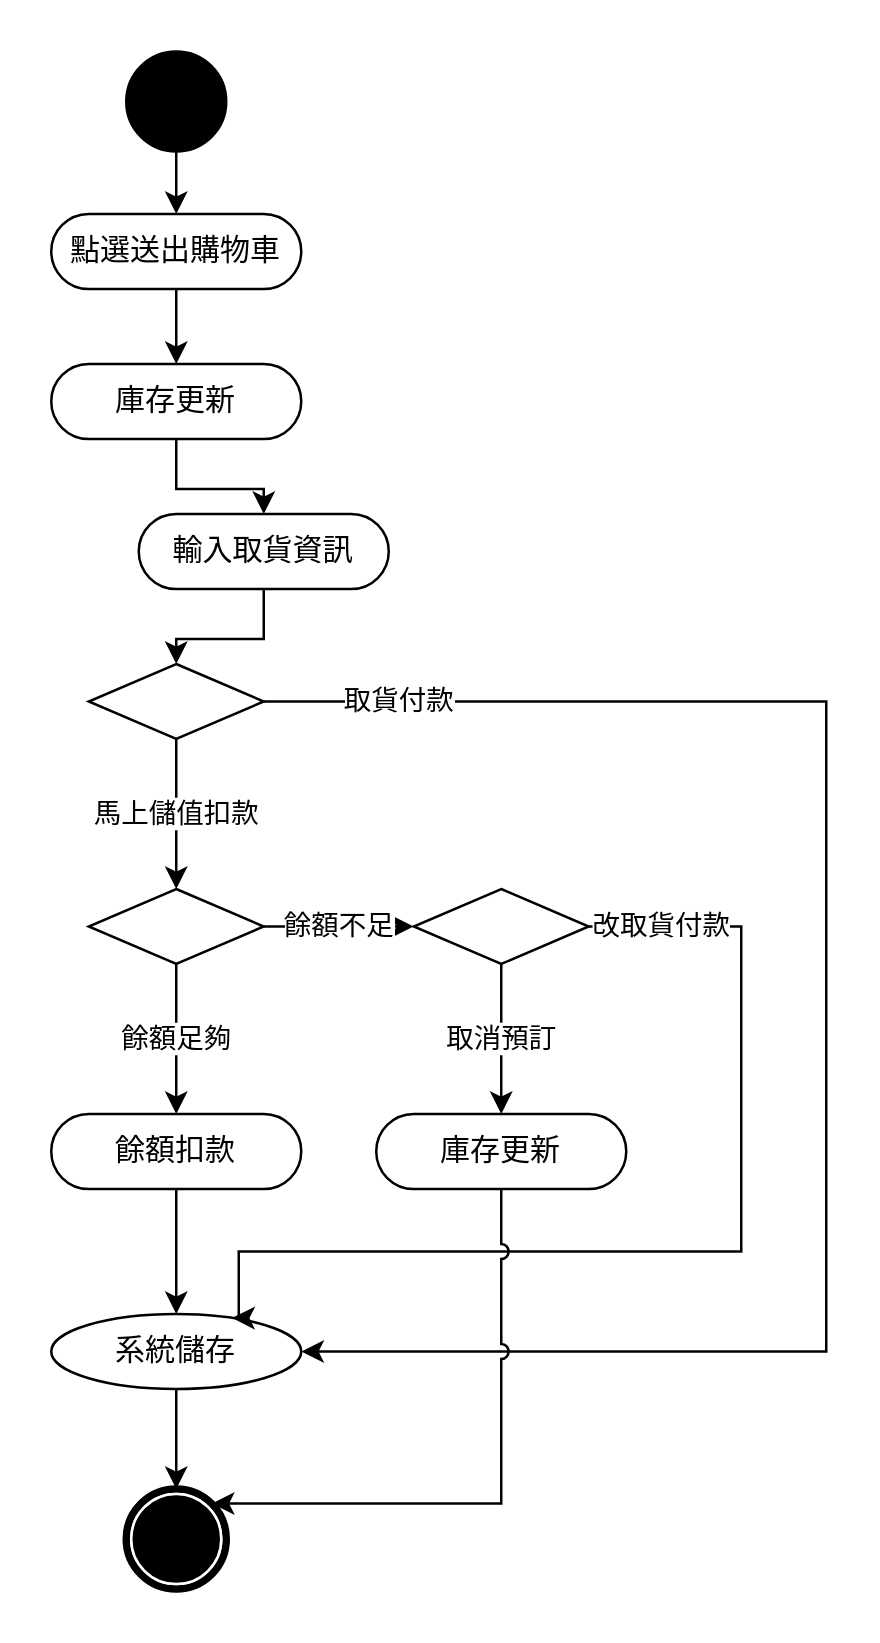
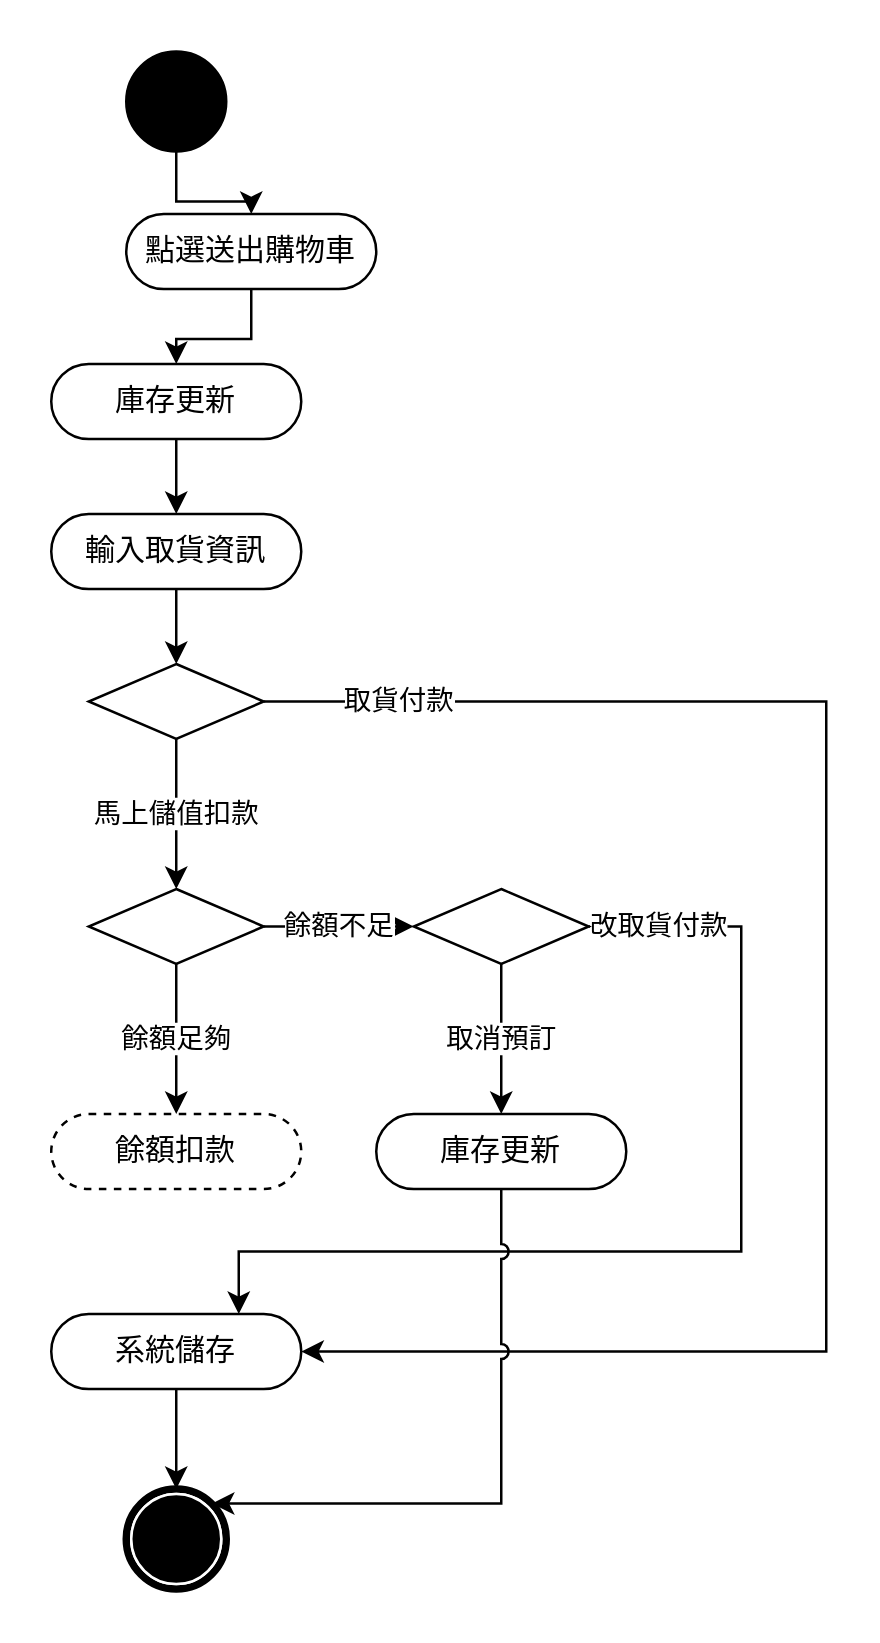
  <mxCell id="0" />
  <mxCell id="1" parent="0" />
  <mxCell id="2" style="edgeStyle=orthogonalEdgeStyle;rounded=0;orthogonalLoop=1;jettySize=auto;html=1;entryX=0.5;entryY=0;entryDx=0;entryDy=0;" parent="1" source="3" target="5" edge="1"><mxGeometry relative="1" as="geometry" /></mxCell>
  <mxCell id="3" value="" style="ellipse;whiteSpace=wrap;html=1;rounded=0;shadow=0;comic=0;labelBackgroundColor=none;strokeWidth=1;fillColor=#000000;fontFamily=Verdana;fontSize=12;align=center;" parent="1" vertex="1"><mxGeometry x="50" y="20" width="40" height="40" as="geometry" /></mxCell>
  <mxCell id="4" style="edgeStyle=orthogonalEdgeStyle;rounded=0;orthogonalLoop=1;jettySize=auto;html=1;entryX=0.5;entryY=0;entryDx=0;entryDy=0;" parent="1" source="5" target="19" edge="1"><mxGeometry relative="1" as="geometry" /></mxCell>
- <mxCell id="5" value="點選送出購物車" style="rounded=1;whiteSpace=wrap;html=1;shadow=0;comic=0;labelBackgroundColor=none;strokeWidth=1;fontFamily=Verdana;fontSize=12;align=center;arcSize=50;" parent="1" vertex="1"><mxGeometry x="20" y="85" width="100" height="30" as="geometry" /></mxCell>
+ <mxCell id="5" value="點選送出購物車" style="rounded=1;whiteSpace=wrap;html=1;shadow=0;comic=0;labelBackgroundColor=none;strokeWidth=1;fontFamily=Verdana;fontSize=12;align=center;arcSize=50;" parent="1" vertex="1"><mxGeometry x="50" y="85" width="100" height="30" as="geometry" /></mxCell>
  <mxCell id="6" style="edgeStyle=orthogonalEdgeStyle;rounded=0;orthogonalLoop=1;jettySize=auto;html=1;entryX=0.5;entryY=0;entryDx=0;entryDy=0;exitX=0.5;exitY=1;exitDx=0;exitDy=0;" parent="1" source="10" target="20" edge="1"><mxGeometry relative="1" as="geometry"><mxPoint x="70" y="595" as="targetPoint" /><mxPoint x="70" y="585" as="sourcePoint" /></mxGeometry></mxCell>
  <mxCell id="7" value="馬上儲值扣款" style="edgeStyle=orthogonalEdgeStyle;rounded=0;orthogonalLoop=1;jettySize=auto;html=1;entryX=0.5;entryY=0;entryDx=0;entryDy=0;" parent="1" source="9" target="15" edge="1"><mxGeometry relative="1" as="geometry"><mxPoint x="70" y="365" as="targetPoint" /></mxGeometry></mxCell>
  <mxCell id="8" value="取貨付款" style="edgeStyle=orthogonalEdgeStyle;rounded=0;orthogonalLoop=1;jettySize=auto;html=1;entryX=1;entryY=0.5;entryDx=0;entryDy=0;" parent="1" source="9" target="10" edge="1"><mxGeometry x="-0.846" relative="1" as="geometry"><mxPoint x="330" y="680" as="targetPoint" /><Array as="points"><mxPoint x="330" y="280" /><mxPoint x="330" y="540" /></Array><mxPoint as="offset" /></mxGeometry></mxCell>
  <mxCell id="9" value="" style="rhombus;whiteSpace=wrap;html=1;" parent="1" vertex="1"><mxGeometry x="35" y="265" width="70" height="30" as="geometry" /></mxCell>
- <mxCell id="10" value="系統儲存" style="ellipse;whiteSpace=wrap;html=1;shadow=0;comic=0;labelBackgroundColor=none;strokeWidth=1;fontFamily=Verdana;fontSize=12;align=center;arcSize=50;" parent="1" vertex="1"><mxGeometry x="20" y="525" width="100" height="30" as="geometry" /></mxCell>
+ <mxCell id="10" value="系統儲存" style="rounded=1;whiteSpace=wrap;html=1;shadow=0;comic=0;labelBackgroundColor=none;strokeWidth=1;fontFamily=Verdana;fontSize=12;align=center;arcSize=50;" parent="1" vertex="1"><mxGeometry x="20" y="525" width="100" height="30" as="geometry" /></mxCell>
  <mxCell id="11" style="edgeStyle=orthogonalEdgeStyle;rounded=0;orthogonalLoop=1;jettySize=auto;html=1;entryX=0.5;entryY=0;entryDx=0;entryDy=0;" parent="1" source="12" target="9" edge="1"><mxGeometry relative="1" as="geometry"><mxPoint x="70" y="145" as="targetPoint" /></mxGeometry></mxCell>
- <mxCell id="12" value="輸入取貨資訊" style="rounded=1;whiteSpace=wrap;html=1;shadow=0;comic=0;labelBackgroundColor=none;strokeWidth=1;fontFamily=Verdana;fontSize=12;align=center;arcSize=50;" parent="1" vertex="1"><mxGeometry x="55" y="205" width="100" height="30" as="geometry" /></mxCell>
+ <mxCell id="12" value="輸入取貨資訊" style="rounded=1;whiteSpace=wrap;html=1;shadow=0;comic=0;labelBackgroundColor=none;strokeWidth=1;fontFamily=Verdana;fontSize=12;align=center;arcSize=50;" parent="1" vertex="1"><mxGeometry x="20" y="205" width="100" height="30" as="geometry" /></mxCell>
  <mxCell id="13" value="餘額足夠" style="edgeStyle=orthogonalEdgeStyle;rounded=0;orthogonalLoop=1;jettySize=auto;html=1;entryX=0.5;entryY=0;entryDx=0;entryDy=0;" parent="1" source="15" target="17" edge="1"><mxGeometry relative="1" as="geometry"><mxPoint x="70" y="445" as="targetPoint" /><Array as="points" /></mxGeometry></mxCell>
  <mxCell id="14" value="餘額不足" style="edgeStyle=orthogonalEdgeStyle;rounded=0;orthogonalLoop=1;jettySize=auto;html=1;entryX=0;entryY=0.5;entryDx=0;entryDy=0;" parent="1" source="15" target="23" edge="1"><mxGeometry relative="1" as="geometry"><mxPoint x="180" y="370" as="targetPoint" /></mxGeometry></mxCell>
  <mxCell id="15" value="" style="rhombus;whiteSpace=wrap;html=1;" parent="1" vertex="1"><mxGeometry x="35" y="355" width="70" height="30" as="geometry" /></mxCell>
- <mxCell id="16" style="edgeStyle=orthogonalEdgeStyle;rounded=0;orthogonalLoop=1;jettySize=auto;html=1;entryX=0.5;entryY=0;entryDx=0;entryDy=0;" parent="1" source="17" target="10" edge="1"><mxGeometry relative="1" as="geometry"><mxPoint x="70" y="515" as="targetPoint" /></mxGeometry></mxCell>
- <mxCell id="17" value="餘額扣款" style="rounded=1;whiteSpace=wrap;html=1;shadow=0;comic=0;labelBackgroundColor=none;strokeWidth=1;fontFamily=Verdana;fontSize=12;align=center;arcSize=50;" parent="1" vertex="1"><mxGeometry x="20" y="445" width="100" height="30" as="geometry" /></mxCell>
+ <mxCell id="17" value="餘額扣款" style="rounded=1;whiteSpace=wrap;html=1;shadow=0;comic=0;labelBackgroundColor=none;strokeWidth=1;fontFamily=Verdana;fontSize=12;align=center;arcSize=50;dashed=1;" parent="1" vertex="1"><mxGeometry x="20" y="445" width="100" height="30" as="geometry" /></mxCell>
  <mxCell id="18" style="edgeStyle=orthogonalEdgeStyle;rounded=0;orthogonalLoop=1;jettySize=auto;html=1;entryX=0.5;entryY=0;entryDx=0;entryDy=0;" parent="1" source="19" target="12" edge="1"><mxGeometry relative="1" as="geometry"><mxPoint x="70" y="-5" as="targetPoint" /></mxGeometry></mxCell>
  <mxCell id="19" value="庫存更新" style="rounded=1;whiteSpace=wrap;html=1;shadow=0;comic=0;labelBackgroundColor=none;strokeWidth=1;fontFamily=Verdana;fontSize=12;align=center;arcSize=50;" parent="1" vertex="1"><mxGeometry x="20" y="145" width="100" height="30" as="geometry" /></mxCell>
  <mxCell id="20" value="" style="shape=mxgraph.bpmn.shape;html=1;verticalLabelPosition=bottom;labelBackgroundColor=#ffffff;verticalAlign=top;perimeter=ellipsePerimeter;outline=end;symbol=terminate;rounded=0;shadow=0;comic=0;strokeWidth=1;fontFamily=Verdana;fontSize=12;align=center;" parent="1" vertex="1"><mxGeometry x="50" y="595" width="40" height="40" as="geometry" /></mxCell>
  <mxCell id="21" value="取消預訂" style="edgeStyle=orthogonalEdgeStyle;rounded=0;orthogonalLoop=1;jettySize=auto;html=1;entryX=0.5;entryY=0;entryDx=0;entryDy=0;" parent="1" source="23" target="25" edge="1"><mxGeometry relative="1" as="geometry"><mxPoint x="215" y="435" as="targetPoint" /></mxGeometry></mxCell>
  <mxCell id="22" value="改取貨付款" style="edgeStyle=orthogonalEdgeStyle;rounded=0;orthogonalLoop=1;jettySize=auto;html=1;entryX=0.75;entryY=0;entryDx=0;entryDy=0;jumpStyle=arc;" parent="1" source="23" target="10" edge="1"><mxGeometry x="-0.864" relative="1" as="geometry"><mxPoint x="270" y="555" as="targetPoint" /><Array as="points"><mxPoint x="296" y="370" /><mxPoint x="296" y="500" /><mxPoint x="95" y="500" /></Array><mxPoint as="offset" /></mxGeometry></mxCell>
  <mxCell id="23" value="" style="rhombus;whiteSpace=wrap;html=1;" parent="1" vertex="1"><mxGeometry x="165" y="355" width="70" height="30" as="geometry" /></mxCell>
  <mxCell id="24" style="edgeStyle=orthogonalEdgeStyle;rounded=0;orthogonalLoop=1;jettySize=auto;html=1;entryX=0.855;entryY=0.145;entryDx=0;entryDy=0;entryPerimeter=0;jumpStyle=arc;" parent="1" source="25" target="20" edge="1"><mxGeometry relative="1" as="geometry"><Array as="points"><mxPoint x="200" y="601" /></Array></mxGeometry></mxCell>
  <mxCell id="25" value="庫存更新" style="rounded=1;whiteSpace=wrap;html=1;shadow=0;comic=0;labelBackgroundColor=none;strokeWidth=1;fontFamily=Verdana;fontSize=12;align=center;arcSize=50;" parent="1" vertex="1"><mxGeometry x="150" y="445" width="100" height="30" as="geometry" /></mxCell>
